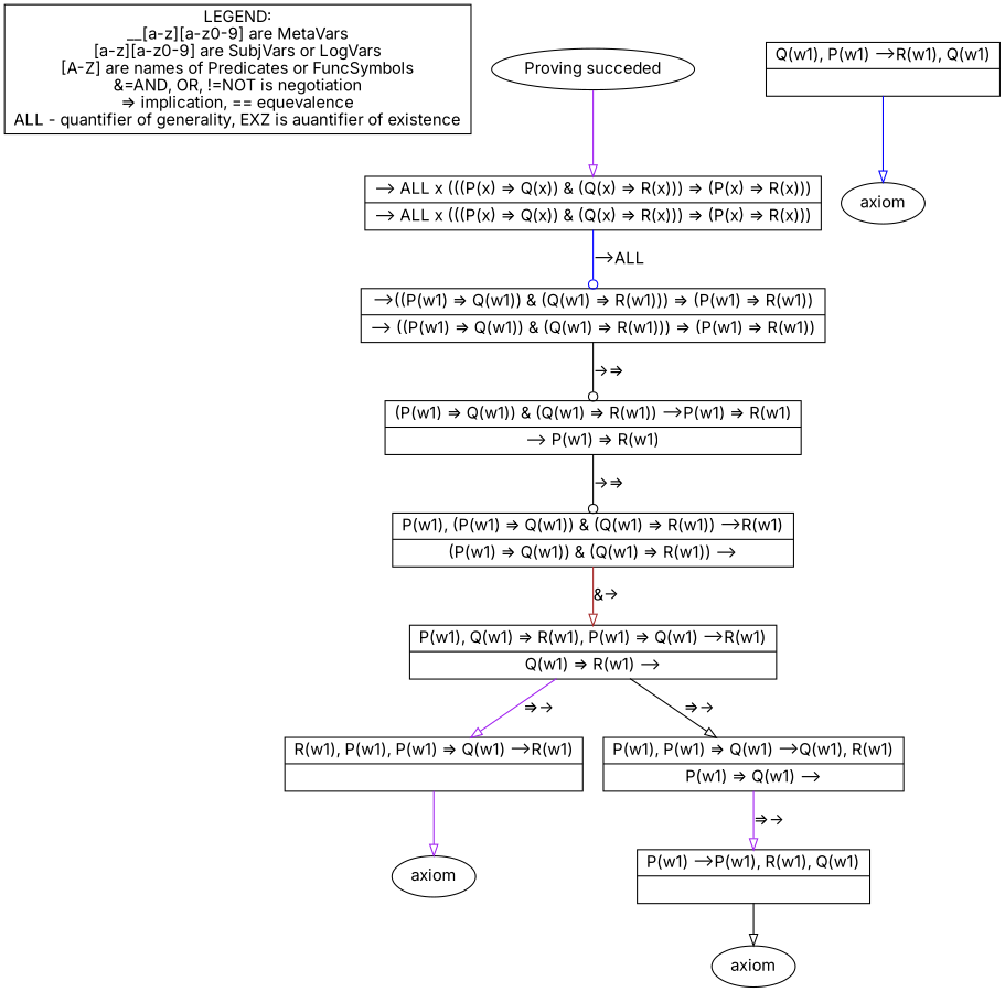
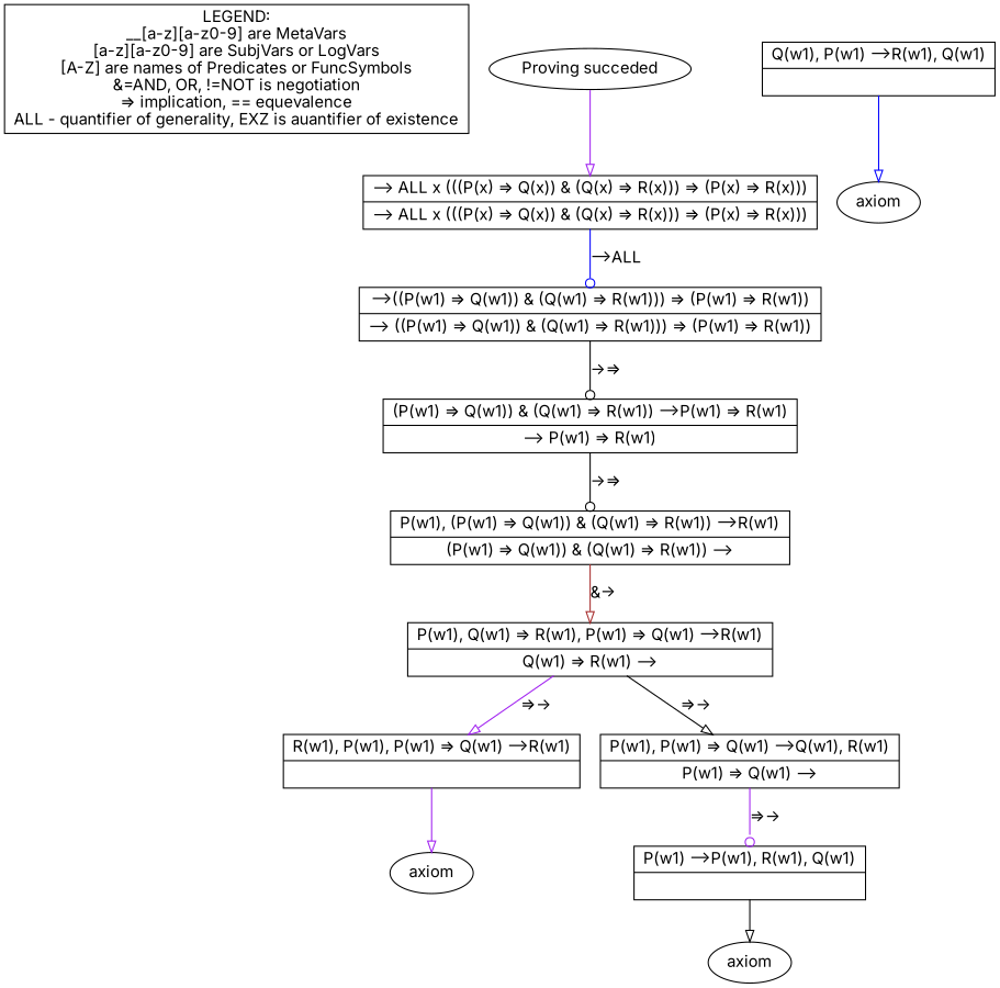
  digraph {
    fontname=Inter
    node [fontname=Inter shape=record]
    edge [arrowhead=onormal color=purple fontname=Inter]
    n1 [label="LEGEND:\n__[a-z][a-z0-9] are MetaVars\n[a-z][a-z0-9] are SubjVars or LogVars\n[A-Z] are names of Predicates or FuncSymbols\n&=AND, OR, !=NOT is negotiation\n=> implication, == equevalence\nALL - quantifier of generality, EXZ is auantifier of existence" shape=box]
    n2 [label="Proving succeded" shape=""]
    n3 [label="{<seq>  --\> ALL x (((P(x) =\> Q(x)) & (Q(x) =\> R(x))) =\> (P(x) =\> R(x))) |<lastfip> --\>  ALL x (((P(x) =\> Q(x)) & (Q(x) =\> R(x))) =\> (P(x) =\> R(x))) }"]
    n4 [label="{<seq>  --\>((P(w1) =\> Q(w1)) & (Q(w1) =\> R(w1))) =\> (P(w1) =\> R(w1)) |<lastfip> --\> ((P(w1) =\> Q(w1)) & (Q(w1) =\> R(w1))) =\> (P(w1) =\> R(w1)) }"]
    n5 [label="{<seq> (P(w1) =\> Q(w1)) & (Q(w1) =\> R(w1)) --\>P(w1) =\> R(w1) |<lastfip> --\> P(w1) =\> R(w1) }"]
    n6 [label=axiom shape=""]
    n7 [label=axiom shape=""]
    n8 [label="{<seq> Q(w1), P(w1) --\>R(w1), Q(w1) |<lastfip>  }"]
    n9 [label="{<seq> P(w1) --\>P(w1), R(w1), Q(w1) |<lastfip>  }"]
    n10 [label=axiom shape=""]
    n11 [label="{<seq> R(w1), P(w1), P(w1) =\> Q(w1) --\>R(w1) |<lastfip>  }"]
    n12 [label="{<seq> P(w1), P(w1) =\> Q(w1) --\>Q(w1), R(w1) |<lastfip> P(w1) =\> Q(w1) --\> }"]
    n13 [label="{<seq> P(w1), Q(w1) =\> R(w1), P(w1) =\> Q(w1) --\>R(w1) |<lastfip> Q(w1) =\> R(w1) --\> }"]
    n14 [label="{<seq> P(w1), (P(w1) =\> Q(w1)) & (Q(w1) =\> R(w1)) --\>R(w1) |<lastfip> (P(w1) =\> Q(w1)) & (Q(w1) =\> R(w1)) --\> }"]
    n2 -> n3
    n3 -> n4 [arrowhead=odot color=blue label="-->ALL"]
    n4 -> n5 [arrowhead=odot color=black label="->=>"]
    n5 -> n14 [arrowhead=odot color=black label="->=>"]
    n8 -> n7 [color=blue]
    n9 -> n6 [color=black]
    n11 -> n10
-   n12 -> n9 [label="=>->"]
+   n12 -> n9 [arrowhead=odot label="=>->"]
    n13 -> n11 [label="=>->"]
    n13 -> n12 [color=black label="=>->"]
    n14 -> n13 [color=brown label="&->"]
  }
